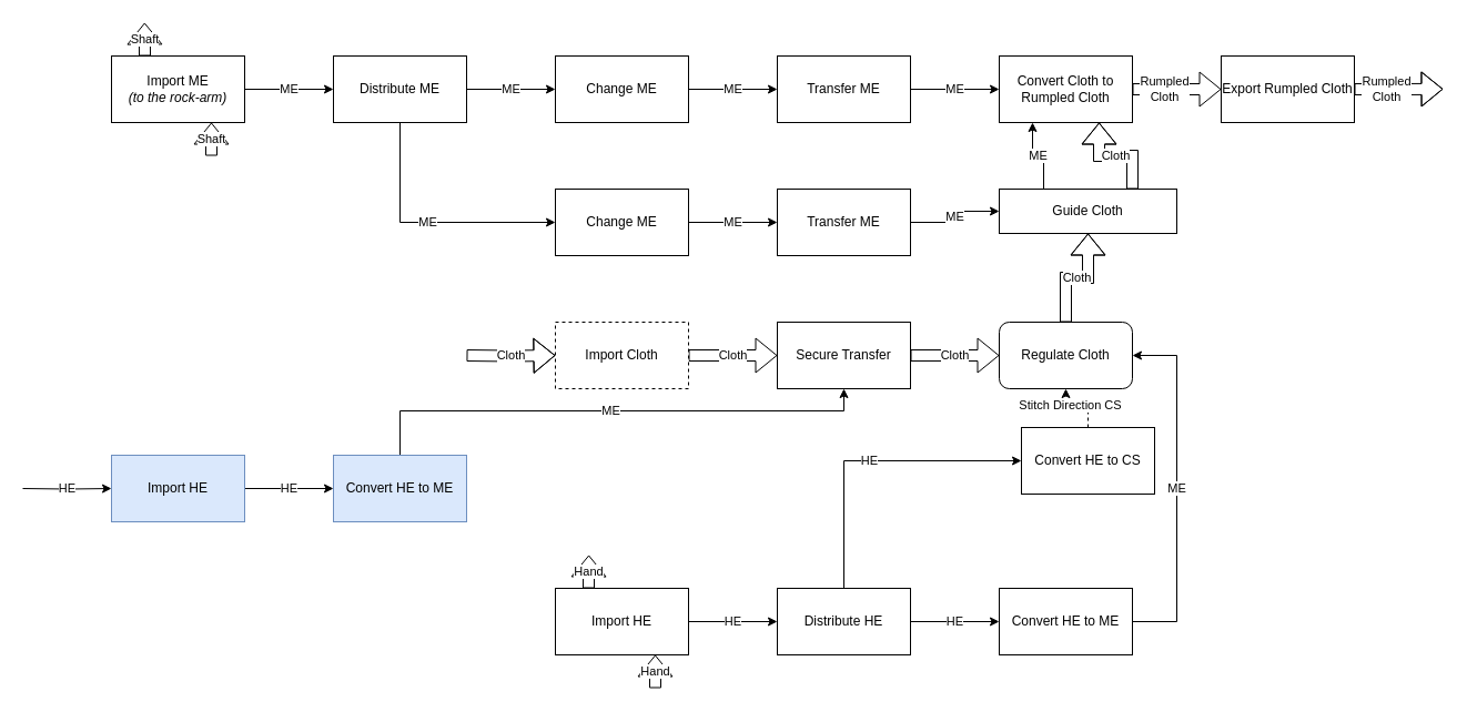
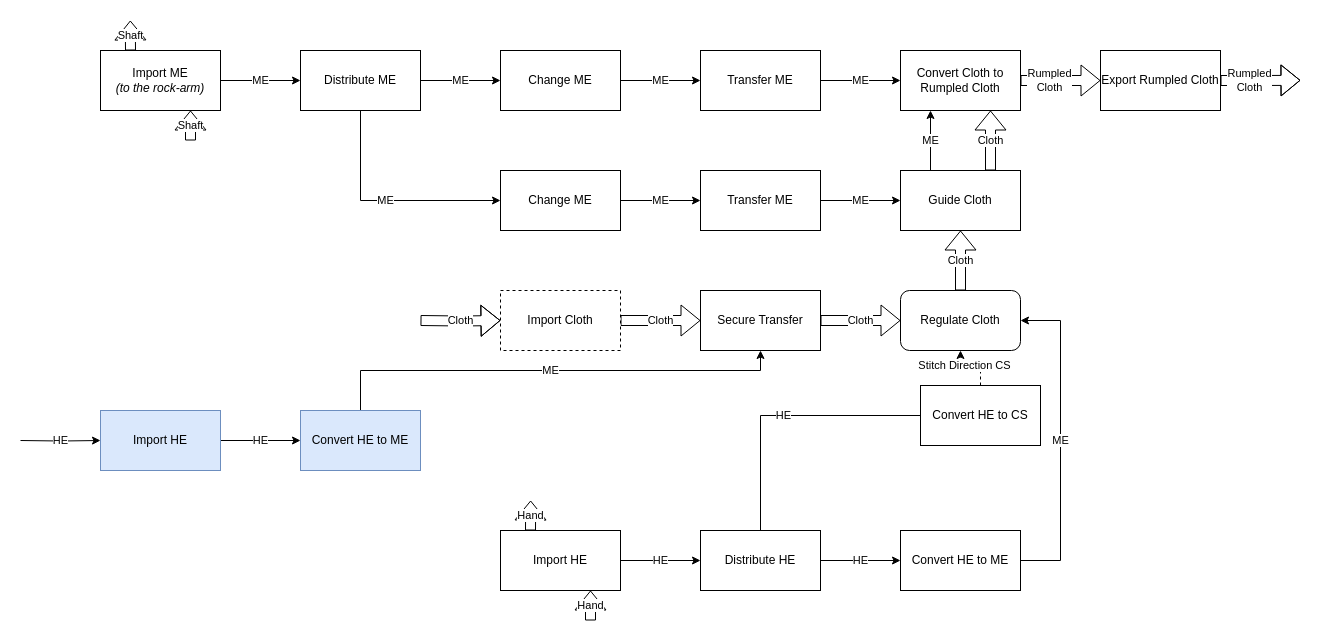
  <mxCell id="0" />
  <mxCell id="1" parent="0" />
  <mxCell id="2" value="ME" style="edgeStyle=orthogonalEdgeStyle;rounded=0;orthogonalLoop=1;jettySize=auto;html=1;exitX=1;exitY=0.5;exitDx=0;exitDy=0;entryX=0;entryY=0.5;entryDx=0;entryDy=0;" parent="1" source="4" target="7" edge="1"><mxGeometry relative="1" as="geometry" /></mxCell>
  <mxCell id="3" value="Shaft" style="edgeStyle=orthogonalEdgeStyle;shape=flexArrow;rounded=0;orthogonalLoop=1;jettySize=auto;html=1;exitX=0.25;exitY=0;exitDx=0;exitDy=0;" parent="1" source="4" edge="1"><mxGeometry relative="1" as="geometry"><mxPoint x="129.81" y="20" as="targetPoint" /></mxGeometry></mxCell>
  <mxCell id="4" value="Import ME&lt;br&gt;&lt;i&gt;(to the rock-arm)&lt;/i&gt;" style="rounded=0;whiteSpace=wrap;html=1;" parent="1" vertex="1"><mxGeometry x="100" y="50" width="120" height="60" as="geometry" /></mxCell>
  <mxCell id="5" value="ME" style="edgeStyle=orthogonalEdgeStyle;rounded=0;orthogonalLoop=1;jettySize=auto;html=1;exitX=1;exitY=0.5;exitDx=0;exitDy=0;entryX=0;entryY=0.5;entryDx=0;entryDy=0;" parent="1" source="7" target="11" edge="1"><mxGeometry relative="1" as="geometry" /></mxCell>
  <mxCell id="6" value="ME" style="edgeStyle=orthogonalEdgeStyle;rounded=0;orthogonalLoop=1;jettySize=auto;html=1;exitX=0.5;exitY=1;exitDx=0;exitDy=0;entryX=0;entryY=0.5;entryDx=0;entryDy=0;" parent="1" source="7" target="9" edge="1"><mxGeometry relative="1" as="geometry" /></mxCell>
  <mxCell id="7" value="Distribute ME" style="rounded=0;whiteSpace=wrap;html=1;" parent="1" vertex="1"><mxGeometry x="300" y="50" width="120" height="60" as="geometry" /></mxCell>
  <mxCell id="8" value="ME" style="edgeStyle=orthogonalEdgeStyle;rounded=0;orthogonalLoop=1;jettySize=auto;html=1;exitX=1;exitY=0.5;exitDx=0;exitDy=0;entryX=0;entryY=0.5;entryDx=0;entryDy=0;" parent="1" source="9" target="13" edge="1"><mxGeometry relative="1" as="geometry" /></mxCell>
  <mxCell id="9" value="Change ME" style="rounded=0;whiteSpace=wrap;html=1;" parent="1" vertex="1"><mxGeometry x="500" y="170" width="120" height="60" as="geometry" /></mxCell>
  <mxCell id="10" value="ME" style="edgeStyle=orthogonalEdgeStyle;rounded=0;orthogonalLoop=1;jettySize=auto;html=1;exitX=1;exitY=0.5;exitDx=0;exitDy=0;entryX=0;entryY=0.5;entryDx=0;entryDy=0;" parent="1" source="11" target="15" edge="1"><mxGeometry relative="1" as="geometry" /></mxCell>
  <mxCell id="11" value="Change ME" style="rounded=0;whiteSpace=wrap;html=1;" parent="1" vertex="1"><mxGeometry x="500" y="50" width="120" height="60" as="geometry" /></mxCell>
  <mxCell id="12" value="ME" style="edgeStyle=orthogonalEdgeStyle;rounded=0;orthogonalLoop=1;jettySize=auto;html=1;exitX=1;exitY=0.5;exitDx=0;exitDy=0;entryX=0;entryY=0.5;entryDx=0;entryDy=0;" parent="1" source="13" target="18" edge="1"><mxGeometry relative="1" as="geometry" /></mxCell>
  <mxCell id="13" value="Transfer ME" style="rounded=0;whiteSpace=wrap;html=1;" parent="1" vertex="1"><mxGeometry x="700" y="170" width="120" height="60" as="geometry" /></mxCell>
  <mxCell id="14" value="ME" style="edgeStyle=orthogonalEdgeStyle;rounded=0;orthogonalLoop=1;jettySize=auto;html=1;exitX=1;exitY=0.5;exitDx=0;exitDy=0;entryX=0;entryY=0.5;entryDx=0;entryDy=0;" parent="1" source="15" target="20" edge="1"><mxGeometry relative="1" as="geometry" /></mxCell>
  <mxCell id="15" value="Transfer ME" style="rounded=0;whiteSpace=wrap;html=1;" parent="1" vertex="1"><mxGeometry x="700" y="50" width="120" height="60" as="geometry" /></mxCell>
  <mxCell id="16" value="ME" style="edgeStyle=orthogonalEdgeStyle;rounded=0;orthogonalLoop=1;jettySize=auto;html=1;exitX=0.25;exitY=0;exitDx=0;exitDy=0;entryX=0.25;entryY=1;entryDx=0;entryDy=0;" parent="1" source="18" target="20" edge="1"><mxGeometry relative="1" as="geometry" /></mxCell>
  <mxCell id="17" value="Cloth" style="edgeStyle=orthogonalEdgeStyle;rounded=0;orthogonalLoop=1;jettySize=auto;html=1;exitX=0.75;exitY=0;exitDx=0;exitDy=0;entryX=0.75;entryY=1;entryDx=0;entryDy=0;shape=flexArrow;" parent="1" source="18" target="20" edge="1"><mxGeometry relative="1" as="geometry" /></mxCell>
- <mxCell id="18" value="Guide Cloth" style="rounded=0;whiteSpace=wrap;html=1;" parent="1" vertex="1"><mxGeometry x="900" y="170" width="160" height="40" as="geometry" /></mxCell>
+ <mxCell id="18" value="Guide Cloth" style="rounded=0;whiteSpace=wrap;html=1;" parent="1" vertex="1"><mxGeometry x="900" y="170" width="120" height="60" as="geometry" /></mxCell>
  <mxCell id="19" value="Rumpled&lt;br&gt;Cloth" style="edgeStyle=orthogonalEdgeStyle;shape=flexArrow;rounded=0;orthogonalLoop=1;jettySize=auto;html=1;exitX=1;exitY=0.5;exitDx=0;exitDy=0;entryX=0;entryY=0.5;entryDx=0;entryDy=0;" parent="1" source="20" target="22" edge="1"><mxGeometry x="-0.25" relative="1" as="geometry"><mxPoint x="-1" as="offset" /></mxGeometry></mxCell>
  <mxCell id="20" value="Convert Cloth to Rumpled Cloth" style="rounded=0;whiteSpace=wrap;html=1;" parent="1" vertex="1"><mxGeometry x="900" y="50" width="120" height="60" as="geometry" /></mxCell>
  <mxCell id="21" value="Rumpled&lt;br&gt;Cloth" style="edgeStyle=orthogonalEdgeStyle;shape=flexArrow;rounded=0;orthogonalLoop=1;jettySize=auto;html=1;exitX=1;exitY=0.5;exitDx=0;exitDy=0;" parent="1" source="22" edge="1"><mxGeometry x="-0.251" relative="1" as="geometry"><mxPoint x="1300" y="79.824" as="targetPoint" /><mxPoint x="-1" as="offset" /></mxGeometry></mxCell>
  <mxCell id="22" value="Export Rumpled Cloth" style="rounded=0;whiteSpace=wrap;html=1;" parent="1" vertex="1"><mxGeometry x="1100" y="50" width="120" height="60" as="geometry" /></mxCell>
  <mxCell id="23" value="Cloth" style="edgeStyle=orthogonalEdgeStyle;shape=flexArrow;rounded=0;orthogonalLoop=1;jettySize=auto;html=1;exitX=1;exitY=0.5;exitDx=0;exitDy=0;entryX=0;entryY=0.5;entryDx=0;entryDy=0;" parent="1" source="24" target="26" edge="1"><mxGeometry relative="1" as="geometry" /></mxCell>
  <mxCell id="24" value="Import Cloth" style="rounded=0;whiteSpace=wrap;html=1;dashed=1;" parent="1" vertex="1"><mxGeometry x="500" y="290" width="120" height="60" as="geometry" /></mxCell>
  <mxCell id="25" value="Cloth" style="edgeStyle=orthogonalEdgeStyle;shape=flexArrow;rounded=0;orthogonalLoop=1;jettySize=auto;html=1;exitX=1;exitY=0.5;exitDx=0;exitDy=0;entryX=0;entryY=0.5;entryDx=0;entryDy=0;" parent="1" source="26" target="34" edge="1"><mxGeometry relative="1" as="geometry" /></mxCell>
  <mxCell id="26" value="Secure Transfer" style="rounded=0;whiteSpace=wrap;html=1;" parent="1" vertex="1"><mxGeometry x="700" y="290" width="120" height="60" as="geometry" /></mxCell>
  <mxCell id="27" value="Cloth" style="edgeStyle=orthogonalEdgeStyle;shape=flexArrow;rounded=0;orthogonalLoop=1;jettySize=auto;html=1;entryX=0;entryY=0.5;entryDx=0;entryDy=0;" parent="1" target="24" edge="1"><mxGeometry relative="1" as="geometry"><mxPoint x="420" y="320" as="sourcePoint" /></mxGeometry></mxCell>
  <mxCell id="28" value="HE" style="edgeStyle=orthogonalEdgeStyle;rounded=0;orthogonalLoop=1;jettySize=auto;html=1;exitX=1;exitY=0.5;exitDx=0;exitDy=0;entryX=0;entryY=0.5;entryDx=0;entryDy=0;" parent="1" source="29" target="31" edge="1"><mxGeometry relative="1" as="geometry" /></mxCell>
  <mxCell id="29" value="Import HE" style="rounded=0;whiteSpace=wrap;html=1;fillColor=#dae8fc;strokeColor=#6c8ebf;" parent="1" vertex="1"><mxGeometry x="100" y="410" width="120" height="60" as="geometry" /></mxCell>
  <mxCell id="30" value="ME" style="edgeStyle=orthogonalEdgeStyle;rounded=0;orthogonalLoop=1;jettySize=auto;html=1;exitX=0.5;exitY=0;exitDx=0;exitDy=0;entryX=0.5;entryY=1;entryDx=0;entryDy=0;" parent="1" source="31" target="26" edge="1"><mxGeometry relative="1" as="geometry"><mxPoint x="730" y="370" as="targetPoint" /><Array as="points"><mxPoint x="360" y="370" /><mxPoint x="760" y="370" /></Array></mxGeometry></mxCell>
  <mxCell id="31" value="Convert HE to ME" style="rounded=0;whiteSpace=wrap;html=1;fillColor=#dae8fc;strokeColor=#6c8ebf;" parent="1" vertex="1"><mxGeometry x="300" y="410" width="120" height="60" as="geometry" /></mxCell>
  <mxCell id="32" value="HE" style="edgeStyle=orthogonalEdgeStyle;rounded=0;orthogonalLoop=1;jettySize=auto;html=1;entryX=0;entryY=0.5;entryDx=0;entryDy=0;" parent="1" target="29" edge="1"><mxGeometry relative="1" as="geometry"><mxPoint x="20" y="440" as="sourcePoint" /></mxGeometry></mxCell>
  <mxCell id="33" value="Cloth" style="edgeStyle=orthogonalEdgeStyle;rounded=0;orthogonalLoop=1;jettySize=auto;html=1;exitX=0.5;exitY=0;exitDx=0;exitDy=0;entryX=0.5;entryY=1;entryDx=0;entryDy=0;shape=flexArrow;" parent="1" source="34" target="18" edge="1"><mxGeometry relative="1" as="geometry" /></mxCell>
  <mxCell id="34" value="Regulate Cloth" style="whiteSpace=wrap;html=1;rounded=1;" parent="1" vertex="1"><mxGeometry x="900" y="290" width="120" height="60" as="geometry" /></mxCell>
  <mxCell id="35" value="Hand" style="edgeStyle=orthogonalEdgeStyle;shape=flexArrow;rounded=0;orthogonalLoop=1;jettySize=auto;html=1;exitX=0.25;exitY=0;exitDx=0;exitDy=0;" parent="1" source="37" edge="1"><mxGeometry relative="1" as="geometry"><mxPoint x="530.143" y="500" as="targetPoint" /></mxGeometry></mxCell>
  <mxCell id="36" value="HE" style="edgeStyle=orthogonalEdgeStyle;rounded=0;orthogonalLoop=1;jettySize=auto;html=1;exitX=1;exitY=0.5;exitDx=0;exitDy=0;entryX=0;entryY=0.5;entryDx=0;entryDy=0;" parent="1" source="37" target="40" edge="1"><mxGeometry relative="1" as="geometry" /></mxCell>
  <mxCell id="37" value="Import HE" style="rounded=0;whiteSpace=wrap;html=1;" parent="1" vertex="1"><mxGeometry x="500" y="530" width="120" height="60" as="geometry" /></mxCell>
  <mxCell id="38" value="HE" style="edgeStyle=orthogonalEdgeStyle;rounded=0;orthogonalLoop=1;jettySize=auto;html=1;exitX=1;exitY=0.5;exitDx=0;exitDy=0;entryX=0;entryY=0.5;entryDx=0;entryDy=0;" parent="1" source="40" target="42" edge="1"><mxGeometry relative="1" as="geometry" /></mxCell>
- <mxCell id="39" value="HE" style="edgeStyle=orthogonalEdgeStyle;rounded=0;orthogonalLoop=1;jettySize=auto;html=1;exitX=0.5;exitY=0;exitDx=0;exitDy=0;entryX=0;entryY=0.5;entryDx=0;entryDy=0;" parent="1" source="40" target="44" edge="1"><mxGeometry relative="1" as="geometry"><mxPoint x="760" y="510" as="targetPoint" /></mxGeometry></mxCell>
+ <mxCell id="39" value="HE" style="edgeStyle=orthogonalEdgeStyle;rounded=0;orthogonalLoop=1;jettySize=auto;html=1;exitX=0.5;exitY=0;exitDx=0;exitDy=0;entryX=0;entryY=0.5;entryDx=0;entryDy=0;endArrow=none;" parent="1" source="40" target="44" edge="1"><mxGeometry relative="1" as="geometry"><mxPoint x="760" y="510" as="targetPoint" /></mxGeometry></mxCell>
  <mxCell id="40" value="Distribute HE" style="rounded=0;whiteSpace=wrap;html=1;" parent="1" vertex="1"><mxGeometry x="700" y="530" width="120" height="60" as="geometry" /></mxCell>
  <mxCell id="41" value="ME" style="edgeStyle=orthogonalEdgeStyle;rounded=0;orthogonalLoop=1;jettySize=auto;html=1;exitX=1;exitY=0.5;exitDx=0;exitDy=0;entryX=1;entryY=0.5;entryDx=0;entryDy=0;" parent="1" source="42" target="34" edge="1"><mxGeometry relative="1" as="geometry"><Array as="points"><mxPoint x="1060" y="560" /><mxPoint x="1060" y="320" /></Array></mxGeometry></mxCell>
  <mxCell id="42" value="Convert HE to ME" style="rounded=0;whiteSpace=wrap;html=1;" parent="1" vertex="1"><mxGeometry x="900" y="530" width="120" height="60" as="geometry" /></mxCell>
  <mxCell id="43" value="Stitch Direction CS" style="edgeStyle=orthogonalEdgeStyle;rounded=0;orthogonalLoop=1;jettySize=auto;html=1;exitX=0.5;exitY=0;exitDx=0;exitDy=0;entryX=0.5;entryY=1;entryDx=0;entryDy=0;dashed=1;" parent="1" source="44" target="34" edge="1"><mxGeometry x="0.305" relative="1" as="geometry"><mxPoint as="offset" /></mxGeometry></mxCell>
  <mxCell id="44" value="Convert HE to CS" style="rounded=0;whiteSpace=wrap;html=1;" parent="1" vertex="1"><mxGeometry x="920" y="385" width="120" height="60" as="geometry" /></mxCell>
  <mxCell id="45" value="Hand" style="edgeStyle=orthogonalEdgeStyle;shape=flexArrow;rounded=0;orthogonalLoop=1;jettySize=auto;html=1;entryX=0.75;entryY=1;entryDx=0;entryDy=0;" parent="1" target="37" edge="1"><mxGeometry relative="1" as="geometry"><mxPoint x="590" y="620" as="sourcePoint" /></mxGeometry></mxCell>
  <mxCell id="46" value="Shaft" style="edgeStyle=orthogonalEdgeStyle;rounded=0;orthogonalLoop=1;jettySize=auto;html=1;entryX=0.75;entryY=1;entryDx=0;entryDy=0;shape=flexArrow;" parent="1" target="4" edge="1"><mxGeometry relative="1" as="geometry"><mxPoint x="190" y="140" as="sourcePoint" /></mxGeometry></mxCell>
